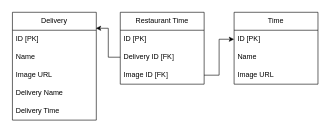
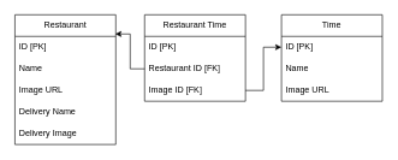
  <mxCell id="0" />
  <mxCell id="1" parent="0" />
- <mxCell id="2" value="Delivery" style="swimlane;fontStyle=0;childLayout=stackLayout;horizontal=1;startSize=30;horizontalStack=0;resizeParent=1;resizeParentMax=0;resizeLast=0;collapsible=1;marginBottom=0;whiteSpace=wrap;html=1;" vertex="1" parent="1"><mxGeometry x="20" y="20" width="140" height="180" as="geometry" /></mxCell>
+ <mxCell id="2" value="Restaurant" style="swimlane;fontStyle=0;childLayout=stackLayout;horizontal=1;startSize=30;horizontalStack=0;resizeParent=1;resizeParentMax=0;resizeLast=0;collapsible=1;marginBottom=0;whiteSpace=wrap;html=1;" vertex="1" parent="1"><mxGeometry x="20" y="20" width="140" height="180" as="geometry" /></mxCell>
  <mxCell id="3" value="ID [PK]" style="text;strokeColor=none;fillColor=none;align=left;verticalAlign=middle;spacingLeft=4;spacingRight=4;overflow=hidden;points=[[0,0.5],[1,0.5]];portConstraint=eastwest;rotatable=0;whiteSpace=wrap;html=1;" vertex="1" parent="2"><mxGeometry y="30" width="140" height="30" as="geometry" /></mxCell>
  <mxCell id="4" value="Name" style="text;strokeColor=none;fillColor=none;align=left;verticalAlign=middle;spacingLeft=4;spacingRight=4;overflow=hidden;points=[[0,0.5],[1,0.5]];portConstraint=eastwest;rotatable=0;whiteSpace=wrap;html=1;" vertex="1" parent="2"><mxGeometry y="60" width="140" height="30" as="geometry" /></mxCell>
  <mxCell id="5" value="Image URL" style="text;strokeColor=none;fillColor=none;align=left;verticalAlign=middle;spacingLeft=4;spacingRight=4;overflow=hidden;points=[[0,0.5],[1,0.5]];portConstraint=eastwest;rotatable=0;whiteSpace=wrap;html=1;" vertex="1" parent="2"><mxGeometry y="90" width="140" height="30" as="geometry" /></mxCell>
  <mxCell id="6" value="Delivery Name" style="text;strokeColor=none;fillColor=none;align=left;verticalAlign=middle;spacingLeft=4;spacingRight=4;overflow=hidden;points=[[0,0.5],[1,0.5]];portConstraint=eastwest;rotatable=0;whiteSpace=wrap;html=1;" vertex="1" parent="2"><mxGeometry y="120" width="140" height="30" as="geometry" /></mxCell>
- <mxCell id="7" value="Delivery Time" style="text;strokeColor=none;fillColor=none;align=left;verticalAlign=middle;spacingLeft=4;spacingRight=4;overflow=hidden;points=[[0,0.5],[1,0.5]];portConstraint=eastwest;rotatable=0;whiteSpace=wrap;html=1;" vertex="1" parent="2"><mxGeometry y="150" width="140" height="30" as="geometry" /></mxCell>
+ <mxCell id="7" value="Delivery Image" style="text;strokeColor=none;fillColor=none;align=left;verticalAlign=middle;spacingLeft=4;spacingRight=4;overflow=hidden;points=[[0,0.5],[1,0.5]];portConstraint=eastwest;rotatable=0;whiteSpace=wrap;html=1;" vertex="1" parent="2"><mxGeometry y="150" width="140" height="30" as="geometry" /></mxCell>
  <mxCell id="8" value="Restaurant Time" style="swimlane;fontStyle=0;childLayout=stackLayout;horizontal=1;startSize=30;horizontalStack=0;resizeParent=1;resizeParentMax=0;resizeLast=0;collapsible=1;marginBottom=0;whiteSpace=wrap;html=1;" vertex="1" parent="1"><mxGeometry x="200" y="20" width="140" height="120" as="geometry" /></mxCell>
  <mxCell id="9" value="ID [PK]" style="text;strokeColor=none;fillColor=none;align=left;verticalAlign=middle;spacingLeft=4;spacingRight=4;overflow=hidden;points=[[0,0.5],[1,0.5]];portConstraint=eastwest;rotatable=0;whiteSpace=wrap;html=1;" vertex="1" parent="8"><mxGeometry y="30" width="140" height="30" as="geometry" /></mxCell>
- <mxCell id="10" value="Delivery ID [FK]" style="text;strokeColor=none;fillColor=none;align=left;verticalAlign=middle;spacingLeft=4;spacingRight=4;overflow=hidden;points=[[0,0.5],[1,0.5]];portConstraint=eastwest;rotatable=0;whiteSpace=wrap;html=1;" vertex="1" parent="8"><mxGeometry y="60" width="140" height="30" as="geometry" /></mxCell>
+ <mxCell id="10" value="Restaurant ID [FK]" style="text;strokeColor=none;fillColor=none;align=left;verticalAlign=middle;spacingLeft=4;spacingRight=4;overflow=hidden;points=[[0,0.5],[1,0.5]];portConstraint=eastwest;rotatable=0;whiteSpace=wrap;html=1;" vertex="1" parent="8"><mxGeometry y="60" width="140" height="30" as="geometry" /></mxCell>
  <mxCell id="11" value="Image ID [FK]" style="text;strokeColor=none;fillColor=none;align=left;verticalAlign=middle;spacingLeft=4;spacingRight=4;overflow=hidden;points=[[0,0.5],[1,0.5]];portConstraint=eastwest;rotatable=0;whiteSpace=wrap;html=1;" vertex="1" parent="8"><mxGeometry y="90" width="140" height="30" as="geometry" /></mxCell>
  <mxCell id="12" value="Time" style="swimlane;fontStyle=0;childLayout=stackLayout;horizontal=1;startSize=30;horizontalStack=0;resizeParent=1;resizeParentMax=0;resizeLast=0;collapsible=1;marginBottom=0;whiteSpace=wrap;html=1;" vertex="1" parent="1"><mxGeometry x="390" y="20" width="140" height="120" as="geometry" /></mxCell>
  <mxCell id="13" value="ID [PK]" style="text;strokeColor=none;fillColor=none;align=left;verticalAlign=middle;spacingLeft=4;spacingRight=4;overflow=hidden;points=[[0,0.5],[1,0.5]];portConstraint=eastwest;rotatable=0;whiteSpace=wrap;html=1;" vertex="1" parent="12"><mxGeometry y="30" width="140" height="30" as="geometry" /></mxCell>
  <mxCell id="14" value="Name" style="text;strokeColor=none;fillColor=none;align=left;verticalAlign=middle;spacingLeft=4;spacingRight=4;overflow=hidden;points=[[0,0.5],[1,0.5]];portConstraint=eastwest;rotatable=0;whiteSpace=wrap;html=1;" vertex="1" parent="12"><mxGeometry y="60" width="140" height="30" as="geometry" /></mxCell>
  <mxCell id="15" value="Image URL" style="text;strokeColor=none;fillColor=none;align=left;verticalAlign=middle;spacingLeft=4;spacingRight=4;overflow=hidden;points=[[0,0.5],[1,0.5]];portConstraint=eastwest;rotatable=0;whiteSpace=wrap;html=1;" vertex="1" parent="12"><mxGeometry y="90" width="140" height="30" as="geometry" /></mxCell>
  <mxCell id="16" style="edgeStyle=orthogonalEdgeStyle;rounded=0;orthogonalLoop=1;jettySize=auto;html=1;exitX=1;exitY=0.5;exitDx=0;exitDy=0;entryX=0;entryY=0.5;entryDx=0;entryDy=0;" edge="1" parent="1" source="11" target="13"><mxGeometry relative="1" as="geometry" /></mxCell>
  <mxCell id="17" style="edgeStyle=orthogonalEdgeStyle;rounded=0;orthogonalLoop=1;jettySize=auto;html=1;entryX=0.995;entryY=-0.111;entryDx=0;entryDy=0;entryPerimeter=0;" edge="1" parent="1" source="10" target="3"><mxGeometry relative="1" as="geometry" /></mxCell>
